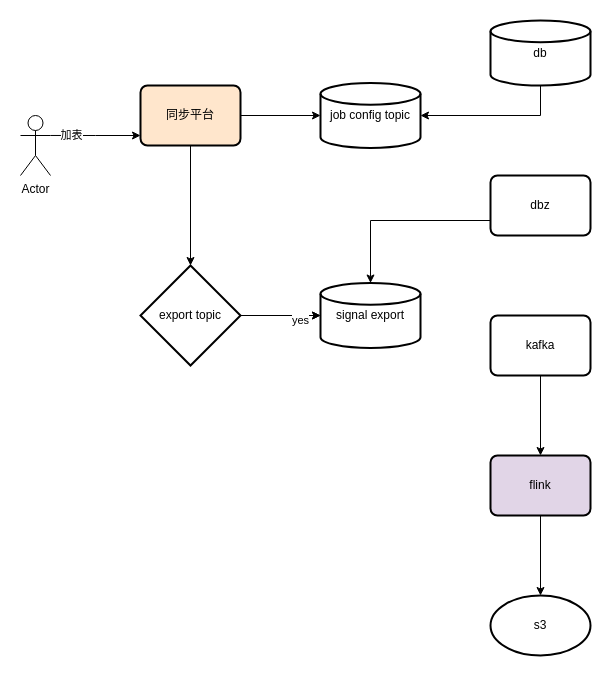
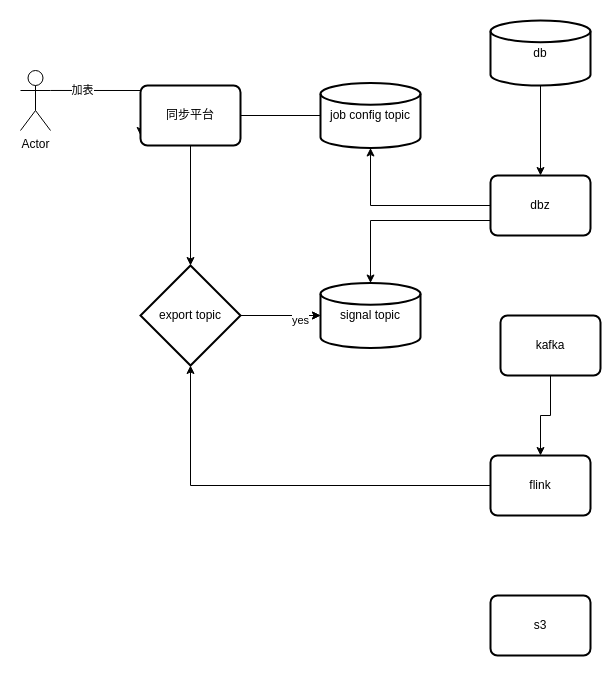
  <mxCell id="0" />
  <mxCell id="1" parent="0" />
  <mxCell id="2" style="edgeStyle=orthogonalEdgeStyle;rounded=0;orthogonalLoop=1;jettySize=auto;html=1;exitX=1;exitY=0.333;exitDx=0;exitDy=0;exitPerimeter=0;" edge="1" parent="1" source="4"><mxGeometry relative="1" as="geometry"><mxPoint x="140" y="135" as="targetPoint" /></mxGeometry></mxCell>
  <mxCell id="3" value="加表" style="edgeLabel;html=1;align=center;verticalAlign=middle;resizable=0;points=[];" vertex="1" connectable="0" parent="2"><mxGeometry x="-0.533" relative="1" as="geometry"><mxPoint as="offset" /></mxGeometry></mxCell>
- <mxCell id="4" value="Actor" style="shape=umlActor;verticalLabelPosition=bottom;verticalAlign=top;html=1;" vertex="1" parent="1"><mxGeometry x="20" y="115" width="30" height="60" as="geometry" /></mxCell>
- <mxCell id="5" style="edgeStyle=orthogonalEdgeStyle;rounded=0;orthogonalLoop=1;jettySize=auto;html=1;entryX=0;entryY=0.5;entryDx=0;entryDy=0;entryPerimeter=0;" edge="1" parent="1" source="7" target="8"><mxGeometry relative="1" as="geometry"><mxPoint x="300" y="135" as="targetPoint" /></mxGeometry></mxCell>
+ <mxCell id="4" value="Actor" style="shape=umlActor;verticalLabelPosition=bottom;verticalAlign=top;html=1;" vertex="1" parent="1"><mxGeometry x="20" y="70" width="30" height="60" as="geometry" /></mxCell>
+ <mxCell id="5" style="edgeStyle=orthogonalEdgeStyle;rounded=0;orthogonalLoop=1;jettySize=auto;html=1;entryX=0;entryY=0.5;entryDx=0;entryDy=0;entryPerimeter=0;endArrow=none;" edge="1" parent="1" source="7" target="8"><mxGeometry relative="1" as="geometry"><mxPoint x="300" y="135" as="targetPoint" /></mxGeometry></mxCell>
  <mxCell id="6" style="edgeStyle=orthogonalEdgeStyle;rounded=0;orthogonalLoop=1;jettySize=auto;html=1;entryX=0.5;entryY=0;entryDx=0;entryDy=0;entryPerimeter=0;" edge="1" parent="1" source="7" target="12"><mxGeometry relative="1" as="geometry" /></mxCell>
- <mxCell id="7" value="同步平台" style="rounded=1;whiteSpace=wrap;html=1;absoluteArcSize=1;arcSize=14;strokeWidth=2;fillColor=#ffe6cc;" vertex="1" parent="1"><mxGeometry x="140" y="85" width="100" height="60" as="geometry" /></mxCell>
+ <mxCell id="7" value="同步平台" style="rounded=1;whiteSpace=wrap;html=1;absoluteArcSize=1;arcSize=14;strokeWidth=2;" vertex="1" parent="1"><mxGeometry x="140" y="85" width="100" height="60" as="geometry" /></mxCell>
  <mxCell id="8" value="job config topic" style="strokeWidth=2;html=1;shape=mxgraph.flowchart.database;whiteSpace=wrap;" vertex="1" parent="1"><mxGeometry x="320" y="82.5" width="100" height="65" as="geometry" /></mxCell>
  <mxCell id="9" style="edgeStyle=orthogonalEdgeStyle;rounded=0;orthogonalLoop=1;jettySize=auto;html=1;exitX=1;exitY=0.5;exitDx=0;exitDy=0;exitPerimeter=0;" edge="1" parent="1" source="12" target="13"><mxGeometry relative="1" as="geometry" /></mxCell>
  <mxCell id="10" value="" style="edgeStyle=orthogonalEdgeStyle;rounded=0;orthogonalLoop=1;jettySize=auto;html=1;" edge="1" parent="1" source="12" target="13"><mxGeometry relative="1" as="geometry" /></mxCell>
  <mxCell id="11" value="yes&lt;br&gt;" style="edgeLabel;html=1;align=center;verticalAlign=middle;resizable=0;points=[];" vertex="1" connectable="0" parent="10"><mxGeometry x="0.475" y="-4" relative="1" as="geometry"><mxPoint as="offset" /></mxGeometry></mxCell>
  <mxCell id="12" value="export topic" style="strokeWidth=2;html=1;shape=mxgraph.flowchart.decision;whiteSpace=wrap;" vertex="1" parent="1"><mxGeometry x="140" y="265" width="100" height="100" as="geometry" /></mxCell>
- <mxCell id="13" value="signal export" style="strokeWidth=2;html=1;shape=mxgraph.flowchart.database;whiteSpace=wrap;" vertex="1" parent="1"><mxGeometry x="320" y="282.5" width="100" height="65" as="geometry" /></mxCell>
+ <mxCell id="13" value="signal topic" style="strokeWidth=2;html=1;shape=mxgraph.flowchart.database;whiteSpace=wrap;" vertex="1" parent="1"><mxGeometry x="320" y="282.5" width="100" height="65" as="geometry" /></mxCell>
+ <mxCell id="14" style="edgeStyle=orthogonalEdgeStyle;rounded=0;orthogonalLoop=1;jettySize=auto;html=1;exitX=0;exitY=0.5;exitDx=0;exitDy=0;" edge="1" parent="1" source="16" target="8"><mxGeometry relative="1" as="geometry" /></mxCell>
  <mxCell id="15" style="edgeStyle=orthogonalEdgeStyle;rounded=0;orthogonalLoop=1;jettySize=auto;html=1;exitX=0;exitY=0.75;exitDx=0;exitDy=0;" edge="1" parent="1" source="16" target="13"><mxGeometry relative="1" as="geometry" /></mxCell>
  <mxCell id="16" value="dbz" style="rounded=1;whiteSpace=wrap;html=1;absoluteArcSize=1;arcSize=14;strokeWidth=2;" vertex="1" parent="1"><mxGeometry x="490" y="175" width="100" height="60" as="geometry" /></mxCell>
- <mxCell id="17" style="edgeStyle=orthogonalEdgeStyle;rounded=0;orthogonalLoop=1;jettySize=auto;html=1;exitX=0.5;exitY=1;exitDx=0;exitDy=0;exitPerimeter=0;" edge="1" parent="1" source="18" target="8"><mxGeometry relative="1" as="geometry" /></mxCell>
+ <mxCell id="17" style="edgeStyle=orthogonalEdgeStyle;rounded=0;orthogonalLoop=1;jettySize=auto;html=1;exitX=0.5;exitY=1;exitDx=0;exitDy=0;exitPerimeter=0;entryX=0.5;entryY=0;entryDx=0;entryDy=0;" edge="1" parent="1" source="18" target="16"><mxGeometry relative="1" as="geometry" /></mxCell>
  <mxCell id="18" value="db" style="strokeWidth=2;html=1;shape=mxgraph.flowchart.database;whiteSpace=wrap;" vertex="1" parent="1"><mxGeometry x="490" y="20" width="100" height="65" as="geometry" /></mxCell>
  <mxCell id="19" value="" style="edgeStyle=orthogonalEdgeStyle;rounded=0;orthogonalLoop=1;jettySize=auto;html=1;" edge="1" parent="1" source="20" target="22"><mxGeometry relative="1" as="geometry" /></mxCell>
- <mxCell id="20" value="kafka" style="rounded=1;whiteSpace=wrap;html=1;absoluteArcSize=1;arcSize=14;strokeWidth=2;" vertex="1" parent="1"><mxGeometry x="490" y="315" width="100" height="60" as="geometry" /></mxCell>
- <mxCell id="21" value="" style="edgeStyle=orthogonalEdgeStyle;rounded=0;orthogonalLoop=1;jettySize=auto;html=1;" edge="1" parent="1" source="22" target="23"><mxGeometry relative="1" as="geometry" /></mxCell>
- <mxCell id="22" value="flink" style="rounded=1;whiteSpace=wrap;html=1;absoluteArcSize=1;arcSize=14;strokeWidth=2;fillColor=#e1d5e7;" vertex="1" parent="1"><mxGeometry x="490" y="455" width="100" height="60" as="geometry" /></mxCell>
- <mxCell id="23" value="s3" style="ellipse;whiteSpace=wrap;html=1;absoluteArcSize=1;arcSize=14;strokeWidth=2;" vertex="1" parent="1"><mxGeometry x="490" y="595" width="100" height="60" as="geometry" /></mxCell>
+ <mxCell id="20" value="kafka" style="rounded=1;whiteSpace=wrap;html=1;absoluteArcSize=1;arcSize=14;strokeWidth=2;" vertex="1" parent="1"><mxGeometry x="500" y="315" width="100" height="60" as="geometry" /></mxCell>
+ <mxCell id="21" value="" style="edgeStyle=orthogonalEdgeStyle;rounded=0;orthogonalLoop=1;jettySize=auto;html=1;" edge="1" parent="1" source="22" target="12"><mxGeometry relative="1" as="geometry" /></mxCell>
+ <mxCell id="22" value="flink" style="rounded=1;whiteSpace=wrap;html=1;absoluteArcSize=1;arcSize=14;strokeWidth=2;" vertex="1" parent="1"><mxGeometry x="490" y="455" width="100" height="60" as="geometry" /></mxCell>
+ <mxCell id="23" value="s3" style="rounded=1;whiteSpace=wrap;html=1;absoluteArcSize=1;arcSize=14;strokeWidth=2;" vertex="1" parent="1"><mxGeometry x="490" y="595" width="100" height="60" as="geometry" /></mxCell>
